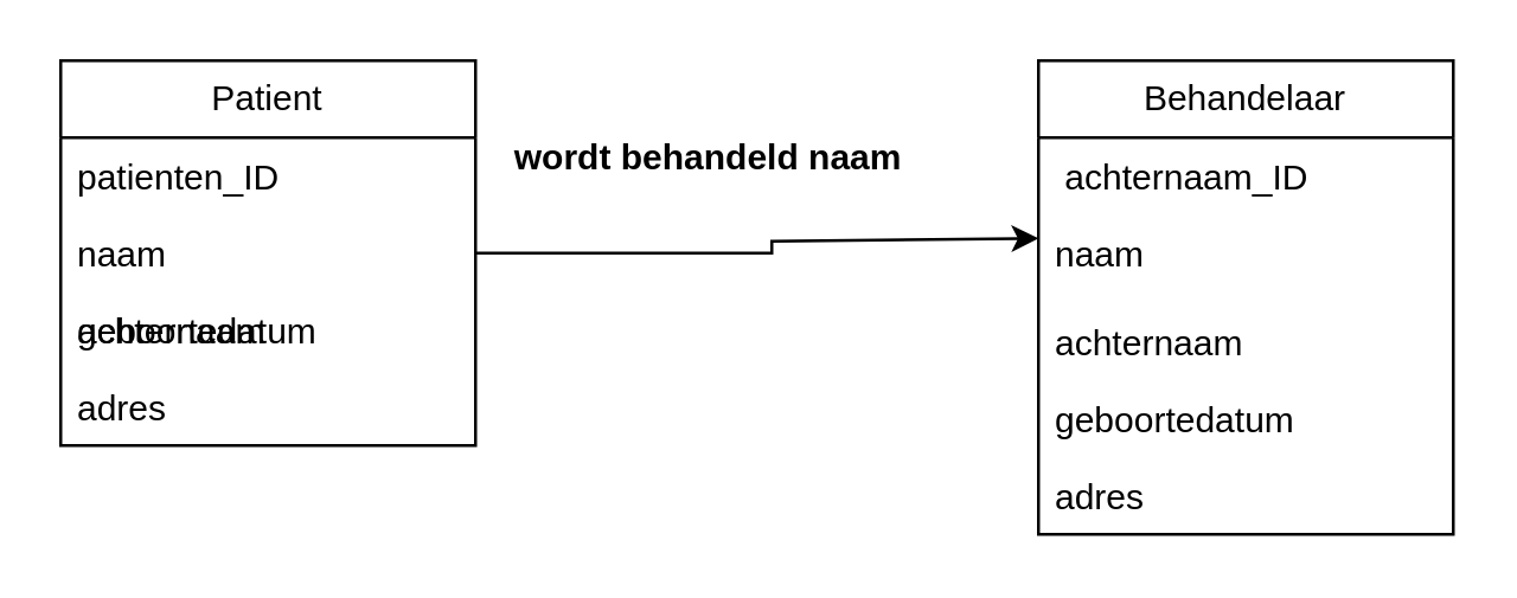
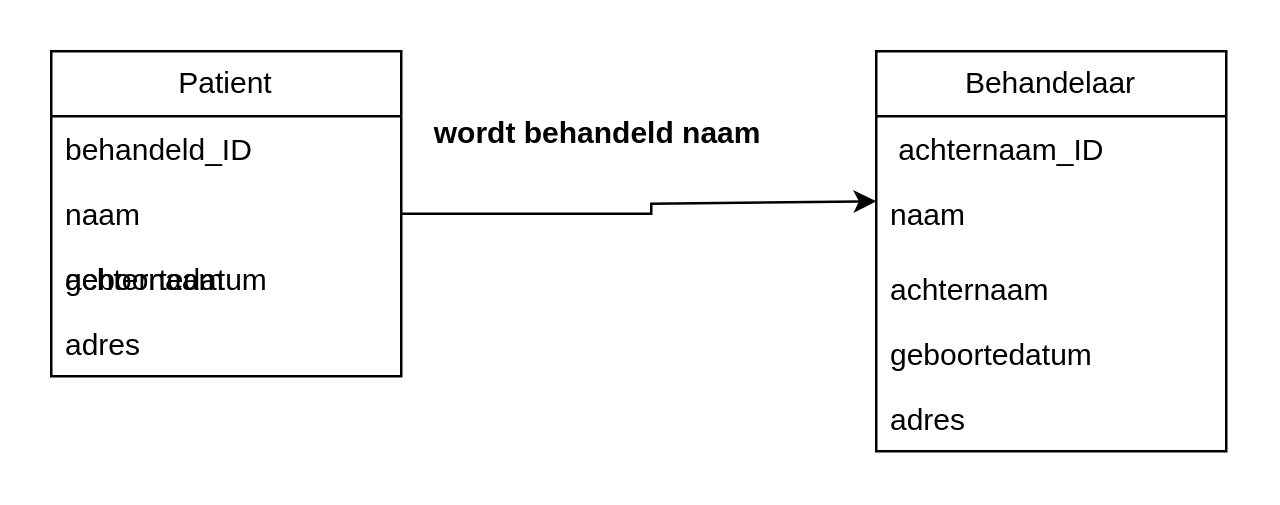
  <mxCell id="0" />
  <mxCell id="1" parent="0" />
  <mxCell id="2" value="Patient" style="swimlane;fontStyle=0;childLayout=stackLayout;horizontal=1;startSize=26;fillColor=none;horizontalStack=0;resizeParent=1;resizeParentMax=0;resizeLast=0;collapsible=1;marginBottom=0;whiteSpace=wrap;html=1;" parent="1" vertex="1"><mxGeometry x="20" y="20" width="140" height="130" as="geometry" /></mxCell>
- <mxCell id="3" value="patienten_ID" style="text;strokeColor=none;fillColor=none;align=left;verticalAlign=top;spacingLeft=4;spacingRight=4;overflow=hidden;rotatable=0;points=[[0,0.5],[1,0.5]];portConstraint=eastwest;whiteSpace=wrap;html=1;" parent="2" vertex="1"><mxGeometry y="26" width="140" height="26" as="geometry" /></mxCell>
+ <mxCell id="3" value="behandeld_ID" style="text;strokeColor=none;fillColor=none;align=left;verticalAlign=top;spacingLeft=4;spacingRight=4;overflow=hidden;rotatable=0;points=[[0,0.5],[1,0.5]];portConstraint=eastwest;whiteSpace=wrap;html=1;" parent="2" vertex="1"><mxGeometry y="26" width="140" height="26" as="geometry" /></mxCell>
  <mxCell id="4" value="naam" style="text;strokeColor=none;fillColor=none;align=left;verticalAlign=top;spacingLeft=4;spacingRight=4;overflow=hidden;rotatable=0;points=[[0,0.5],[1,0.5]];portConstraint=eastwest;whiteSpace=wrap;html=1;" parent="2" vertex="1"><mxGeometry y="52" width="140" height="26" as="geometry" /></mxCell>
  <mxCell id="5" value="geboortedatum" style="text;strokeColor=none;fillColor=none;align=left;verticalAlign=top;spacingLeft=4;spacingRight=4;overflow=hidden;rotatable=0;points=[[0,0.5],[1,0.5]];portConstraint=eastwest;whiteSpace=wrap;html=1;" parent="2" vertex="1"><mxGeometry y="78" width="140" height="26" as="geometry" /></mxCell>
  <mxCell id="6" value="adres" style="text;strokeColor=none;fillColor=none;align=left;verticalAlign=top;spacingLeft=4;spacingRight=4;overflow=hidden;rotatable=0;points=[[0,0.5],[1,0.5]];portConstraint=eastwest;whiteSpace=wrap;html=1;" parent="2" vertex="1"><mxGeometry y="104" width="140" height="26" as="geometry" /></mxCell>
  <mxCell id="7" value="Behandelaar" style="swimlane;fontStyle=0;childLayout=stackLayout;horizontal=1;startSize=26;fillColor=none;horizontalStack=0;resizeParent=1;resizeParentMax=0;resizeLast=0;collapsible=1;marginBottom=0;whiteSpace=wrap;html=1;" vertex="1" parent="1"><mxGeometry x="350" y="20" width="140" height="160" as="geometry" /></mxCell>
  <mxCell id="8" value="&amp;nbsp;achternaam_ID" style="text;strokeColor=none;fillColor=none;align=left;verticalAlign=top;spacingLeft=4;spacingRight=4;overflow=hidden;rotatable=0;points=[[0,0.5],[1,0.5]];portConstraint=eastwest;whiteSpace=wrap;html=1;" vertex="1" parent="7"><mxGeometry y="26" width="140" height="26" as="geometry" /></mxCell>
  <mxCell id="9" value="naam" style="text;strokeColor=none;fillColor=none;align=left;verticalAlign=top;spacingLeft=4;spacingRight=4;overflow=hidden;rotatable=0;points=[[0,0.5],[1,0.5]];portConstraint=eastwest;whiteSpace=wrap;html=1;" vertex="1" parent="7"><mxGeometry y="52" width="140" height="30" as="geometry" /></mxCell>
  <mxCell id="10" value="achternaam" style="text;strokeColor=none;fillColor=none;align=left;verticalAlign=top;spacingLeft=4;spacingRight=4;overflow=hidden;rotatable=0;points=[[0,0.5],[1,0.5]];portConstraint=eastwest;whiteSpace=wrap;html=1;" vertex="1" parent="7"><mxGeometry y="82" width="140" height="26" as="geometry" /></mxCell>
  <mxCell id="11" value="geboortedatum" style="text;strokeColor=none;fillColor=none;align=left;verticalAlign=top;spacingLeft=4;spacingRight=4;overflow=hidden;rotatable=0;points=[[0,0.5],[1,0.5]];portConstraint=eastwest;whiteSpace=wrap;html=1;" vertex="1" parent="7"><mxGeometry y="108" width="140" height="26" as="geometry" /></mxCell>
  <mxCell id="12" value="adres" style="text;strokeColor=none;fillColor=none;align=left;verticalAlign=top;spacingLeft=4;spacingRight=4;overflow=hidden;rotatable=0;points=[[0,0.5],[1,0.5]];portConstraint=eastwest;whiteSpace=wrap;html=1;" vertex="1" parent="7"><mxGeometry y="134" width="140" height="26" as="geometry" /></mxCell>
  <mxCell id="13" value="achternaam" style="text;strokeColor=none;fillColor=none;align=left;verticalAlign=top;spacingLeft=4;spacingRight=4;overflow=hidden;rotatable=0;points=[[0,0.5],[1,0.5]];portConstraint=eastwest;whiteSpace=wrap;html=1;" vertex="1" parent="1"><mxGeometry x="20" y="98" width="140" height="26" as="geometry" /></mxCell>
  <mxCell id="14" style="edgeStyle=orthogonalEdgeStyle;rounded=0;orthogonalLoop=1;jettySize=auto;html=1;exitX=1;exitY=0.5;exitDx=0;exitDy=0;" edge="1" parent="1" source="4"><mxGeometry relative="1" as="geometry"><mxPoint x="350" y="80" as="targetPoint" /><Array as="points"><mxPoint x="260" y="85" /><mxPoint x="260" y="81" /><mxPoint x="350" y="81" /></Array></mxGeometry></mxCell>
  <mxCell id="15" value="wordt behandeld naam&amp;nbsp;" style="text;align=center;fontStyle=1;verticalAlign=middle;spacingLeft=3;spacingRight=3;strokeColor=none;rotatable=0;points=[[0,0.5],[1,0.5]];portConstraint=eastwest;html=1;" vertex="1" parent="1"><mxGeometry x="200" y="40" width="80" height="26" as="geometry" /></mxCell>
